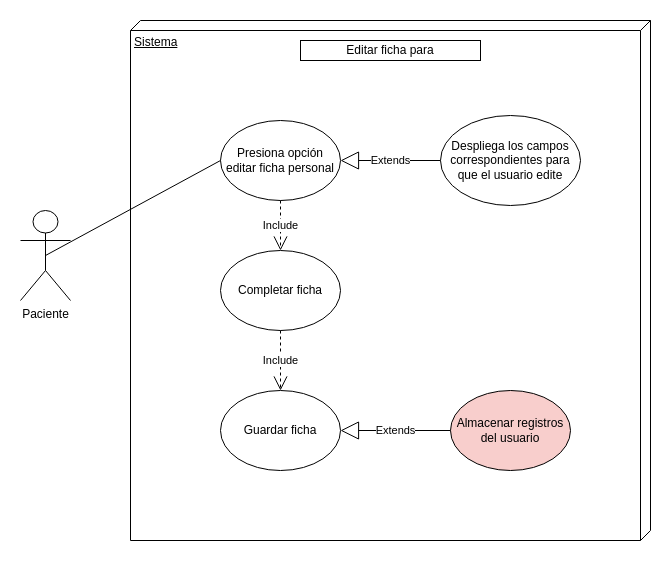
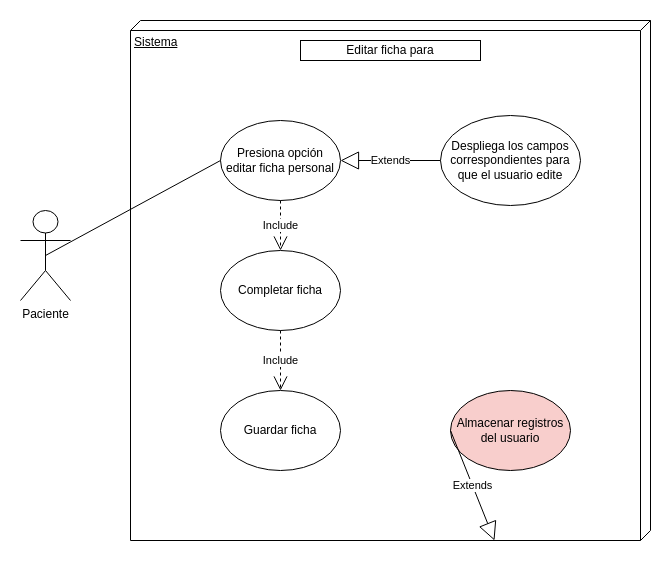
  <mxCell id="0" />
  <mxCell id="1" parent="0" />
  <mxCell id="2" value="Sistema" style="verticalAlign=top;align=left;spacingTop=8;spacingLeft=2;spacingRight=12;shape=cube;size=10;direction=south;fontStyle=4;html=1;whiteSpace=wrap;" parent="1" vertex="1"><mxGeometry x="130" y="20" width="520" height="520" as="geometry" /></mxCell>
  <mxCell id="3" value="Paciente" style="shape=umlActor;verticalLabelPosition=bottom;verticalAlign=top;html=1;" parent="1" vertex="1"><mxGeometry x="20" y="210" width="50" height="90" as="geometry" /></mxCell>
  <mxCell id="4" value="Presiona opción editar ficha personal" style="ellipse;whiteSpace=wrap;html=1;" parent="1" vertex="1"><mxGeometry x="220" y="120" width="120" height="80" as="geometry" /></mxCell>
  <mxCell id="5" value="Editar ficha para" style="rounded=0;whiteSpace=wrap;html=1;" parent="1" vertex="1"><mxGeometry x="300" y="40" width="180" height="20" as="geometry" /></mxCell>
  <mxCell id="6" value="Despliega los campos correspondientes para que el usuario edite" style="ellipse;whiteSpace=wrap;html=1;" parent="1" vertex="1"><mxGeometry x="440" y="115" width="140" height="90" as="geometry" /></mxCell>
  <mxCell id="7" value="Completar ficha" style="ellipse;whiteSpace=wrap;html=1;" parent="1" vertex="1"><mxGeometry x="220" y="250" width="120" height="80" as="geometry" /></mxCell>
  <mxCell id="8" value="Guardar ficha" style="ellipse;whiteSpace=wrap;html=1;" parent="1" vertex="1"><mxGeometry x="220" y="390" width="120" height="80" as="geometry" /></mxCell>
  <mxCell id="9" value="Almacenar registros del usuario" style="ellipse;whiteSpace=wrap;html=1;fillColor=#f8cecc;" parent="1" vertex="1"><mxGeometry x="450" y="390" width="120" height="80" as="geometry" /></mxCell>
  <mxCell id="10" value="" style="endArrow=none;html=1;rounded=0;exitX=0.5;exitY=0.5;exitDx=0;exitDy=0;exitPerimeter=0;entryX=0;entryY=0.5;entryDx=0;entryDy=0;" parent="1" source="3" target="4" edge="1"><mxGeometry width="50" height="50" relative="1" as="geometry"><mxPoint x="90" y="280" as="sourcePoint" /><mxPoint x="140" y="230" as="targetPoint" /></mxGeometry></mxCell>
  <mxCell id="11" value="Include" style="endArrow=open;endSize=12;dashed=1;html=1;rounded=0;exitX=0.5;exitY=1;exitDx=0;exitDy=0;entryX=0.5;entryY=0;entryDx=0;entryDy=0;" parent="1" source="4" target="7" edge="1"><mxGeometry width="160" relative="1" as="geometry"><mxPoint x="320" y="192" as="sourcePoint" /><mxPoint x="393" y="318" as="targetPoint" /></mxGeometry></mxCell>
  <mxCell id="12" value="Include" style="endArrow=open;endSize=12;dashed=1;html=1;rounded=0;exitX=0.5;exitY=1;exitDx=0;exitDy=0;entryX=0.5;entryY=0;entryDx=0;entryDy=0;" parent="1" source="7" target="8" edge="1"><mxGeometry width="160" relative="1" as="geometry"><mxPoint x="360" y="330" as="sourcePoint" /><mxPoint x="360" y="380" as="targetPoint" /></mxGeometry></mxCell>
  <mxCell id="13" value="Extends" style="endArrow=block;endSize=16;endFill=0;html=1;rounded=0;entryX=1;entryY=0.5;entryDx=0;entryDy=0;exitX=0;exitY=0.5;exitDx=0;exitDy=0;" parent="1" source="6" target="4" edge="1"><mxGeometry width="160" relative="1" as="geometry"><mxPoint x="456" y="190" as="sourcePoint" /><mxPoint x="350" y="190" as="targetPoint" /></mxGeometry></mxCell>
- <mxCell id="14" value="Extends" style="endArrow=block;endSize=16;endFill=0;html=1;rounded=0;entryX=1;entryY=0.5;entryDx=0;entryDy=0;exitX=0;exitY=0.5;exitDx=0;exitDy=0;" parent="1" source="9" target="8" edge="1"><mxGeometry width="160" relative="1" as="geometry"><mxPoint x="450" y="420" as="sourcePoint" /><mxPoint x="350" y="420" as="targetPoint" /></mxGeometry></mxCell>
+ <mxCell id="14" value="Extends" style="endArrow=block;endSize=16;endFill=0;html=1;rounded=0;exitX=0;exitY=0.5;exitDx=0;exitDy=0;" parent="1" source="9" target="2" edge="1"><mxGeometry width="160" relative="1" as="geometry"><mxPoint x="450" y="420" as="sourcePoint" /><mxPoint x="350" y="420" as="targetPoint" /></mxGeometry></mxCell>
